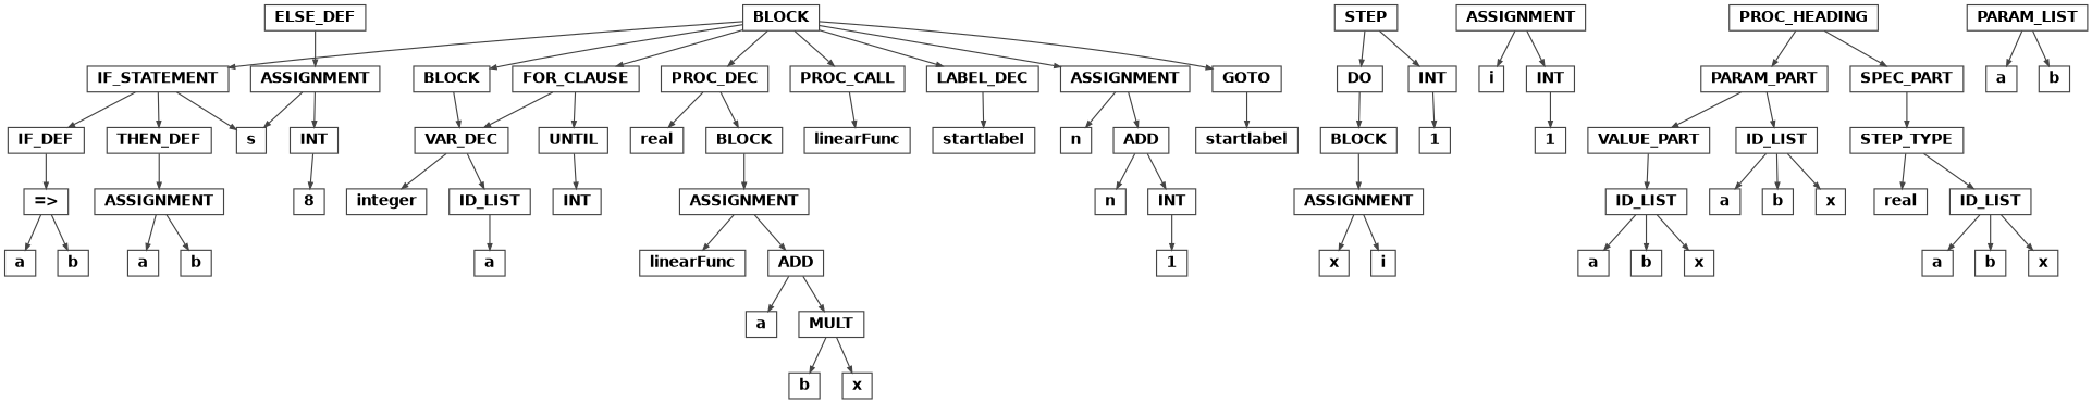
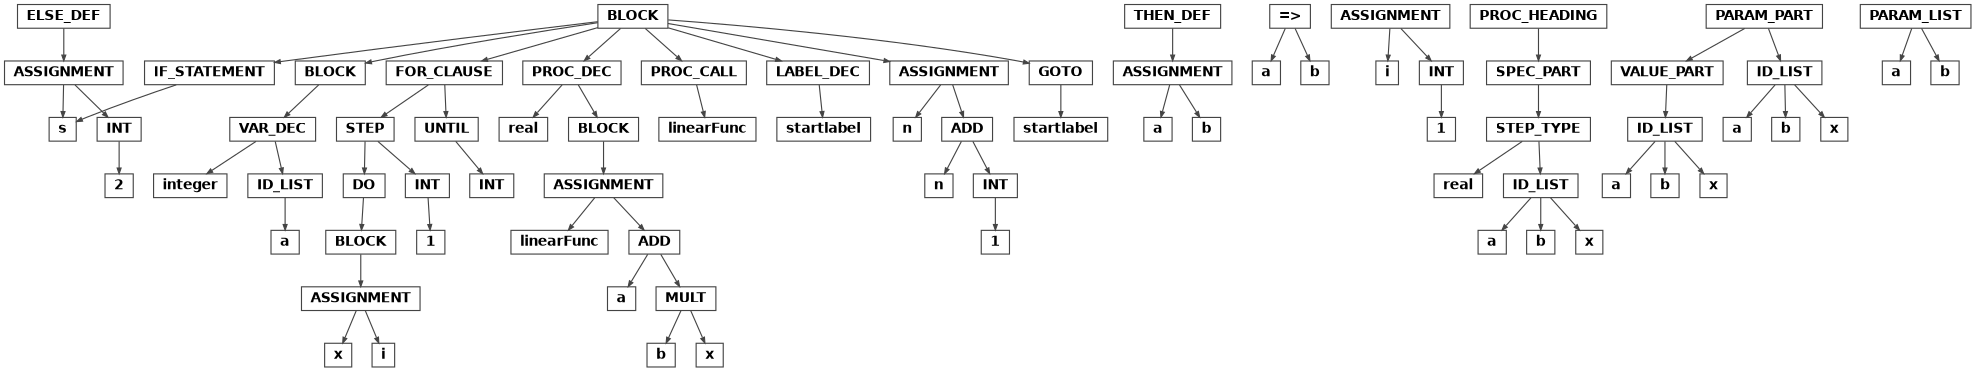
  digraph {
    bgcolor=white
    ordering=out
    ranksep=.4
    node [color="#444444" fillcolor=white fixedsize=false fontcolor=black fontname="Helvetica-bold" fontsize=12 shape=box style="filled, solid"]
    edge [arrowsize=.5 color="#444444"]
    n1 [height=.25 label=BLOCK width=.25]
    n2 [height=.25 label=IF_STATEMENT width=.25]
    n3 [height=.25 label=BLOCK width=.25]
    n4 [height=.25 label=FOR_CLAUSE width=.25]
    n5 [height=.25 label=PROC_DEC width=.25]
    n6 [height=.25 label=PROC_CALL width=.25]
    n7 [height=.25 label=LABEL_DEC width=.25]
    n8 [height=.25 label=ASSIGNMENT width=.25]
    n9 [height=.25 label=GOTO width=.25]
-   n10 [height=.25 label=IF_DEF width=.25]
    n11 [height=.25 label=THEN_DEF width=.25]
    n12 [height=.25 label=s width=.25]
    n13 [height=.25 label=VAR_DEC width=.25]
    n14 [height=.25 label=STEP width=.25]
    n15 [height=.25 label=UNTIL width=.25]
    n16 [height=.25 label=real width=.25]
    n17 [height=.25 label=BLOCK width=.25]
    n18 [height=.25 label=linearFunc width=.25]
    n19 [height=.25 label=startlabel width=.25]
    n20 [height=.25 label=n width=.25]
    n21 [height=.25 label=ADD width=.25]
    n22 [height=.25 label=startlabel width=.25]
    n23 [height=.25 label="=>" width=.25]
    n24 [height=.25 label=ASSIGNMENT width=.25]
    n25 [height=.25 label=ELSE_DEF width=.25]
    n26 [height=.25 label=ASSIGNMENT width=.25]
    n27 [height=.25 label=a width=.25]
    n28 [height=.25 label=b width=.25]
    n29 [height=.25 label=a width=.25]
    n30 [height=.25 label=b width=.25]
    n31 [height=.25 label=INT width=.25]
-   n32 [height=.25 label=8 width=.25]
+   n32 [height=.25 label=2 width=.25]
    n33 [height=.25 label=integer width=.25]
    n34 [height=.25 label=ID_LIST width=.25]
    n35 [height=.25 label=a width=.25]
    n36 [height=.25 label=DO width=.25]
    n37 [height=.25 label=INT width=.25]
    n38 [height=.25 label=INT width=.25]
    n39 [height=.25 label=BLOCK width=.25]
    n40 [height=.25 label=ASSIGNMENT width=.25]
    n41 [height=.25 label=i width=.25]
    n42 [height=.25 label=INT width=.25]
    n43 [height=.25 label=1 width=.25]
    n44 [height=.25 label=1 width=.25]
    n45 [height=.25 label=ASSIGNMENT width=.25]
    n46 [height=.25 label=x width=.25]
    n47 [height=.25 label=i width=.25]
    n48 [height=.25 label=PROC_HEADING width=.25]
    n49 [height=.25 label=PARAM_PART width=.25]
    n50 [height=.25 label=SPEC_PART width=.25]
    n51 [height=.25 label=ASSIGNMENT width=.25]
    n52 [height=.25 label=VALUE_PART width=.25]
    n53 [height=.25 label=ID_LIST width=.25]
    n54 [height=.25 label=ID_LIST width=.25]
    n55 [height=.25 label=STEP_TYPE width=.25]
    n56 [height=.25 label=a width=.25]
    n57 [height=.25 label=b width=.25]
    n58 [height=.25 label=x width=.25]
    n59 [height=.25 label=a width=.25]
    n60 [height=.25 label=b width=.25]
    n61 [height=.25 label=x width=.25]
    n62 [height=.25 label=real width=.25]
    n63 [height=.25 label=ID_LIST width=.25]
    n64 [height=.25 label=a width=.25]
    n65 [height=.25 label=b width=.25]
    n66 [height=.25 label=x width=.25]
    n67 [height=.25 label=linearFunc width=.25]
    n68 [height=.25 label=ADD width=.25]
    n69 [height=.25 label=a width=.25]
    n70 [height=.25 label=MULT width=.25]
    n71 [height=.25 label=b width=.25]
    n72 [height=.25 label=x width=.25]
    n73 [height=.25 label=PARAM_LIST width=.25]
    n74 [height=.25 label=a width=.25]
    n75 [height=.25 label=b width=.25]
    n76 [height=.25 label=n width=.25]
    n77 [height=.25 label=INT width=.25]
    n78 [height=.25 label=1 width=.25]
    n1 -> n2
    n1 -> n3
    n1 -> n4
    n1 -> n5
    n1 -> n6
    n1 -> n7
    n1 -> n8
    n1 -> n9
-   n2 -> n10
-   n2 -> n11
    n2 -> n12
    n3 -> n13
-   n4 -> n13
+   n4 -> n14
    n4 -> n15
    n5 -> n16
    n5 -> n17
    n6 -> n18
    n7 -> n19
    n8 -> n20
    n8 -> n21
    n9 -> n22
-   n10 -> n23
    n11 -> n24
    n13 -> n33
    n13 -> n34
    n14 -> n36
    n14 -> n37
    n15 -> n38
    n17 -> n51
    n21 -> n76
    n21 -> n77
    n23 -> n27
    n23 -> n28
    n24 -> n29
    n24 -> n30
    n25 -> n26
    n26 -> n12
    n26 -> n31
    n31 -> n32
    n34 -> n35
    n36 -> n39
    n37 -> n44
    n39 -> n45
    n40 -> n41
    n40 -> n42
    n42 -> n43
    n45 -> n46
    n45 -> n47
-   n48 -> n49
    n48 -> n50
    n49 -> n52
    n49 -> n53
    n50 -> n55
    n51 -> n67
    n51 -> n68
    n52 -> n54
    n53 -> n56
    n53 -> n57
    n53 -> n58
    n54 -> n59
    n54 -> n60
    n54 -> n61
    n55 -> n62
    n55 -> n63
    n63 -> n64
    n63 -> n65
    n63 -> n66
    n68 -> n69
    n68 -> n70
    n70 -> n71
    n70 -> n72
    n73 -> n74
    n73 -> n75
    n77 -> n78
  }
